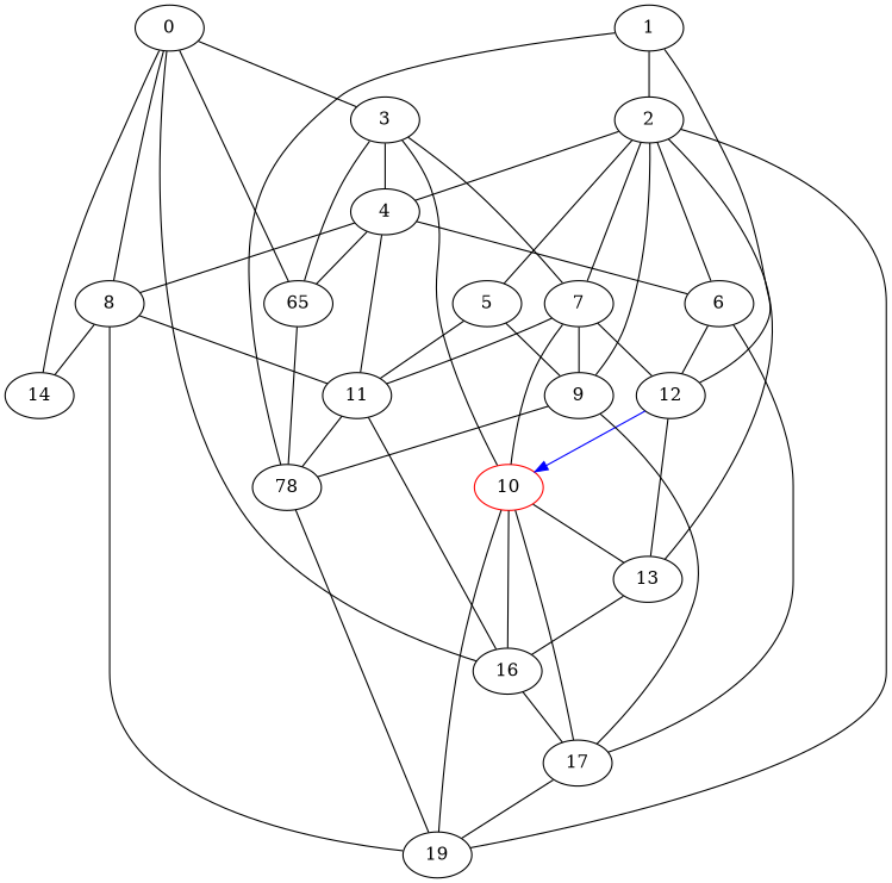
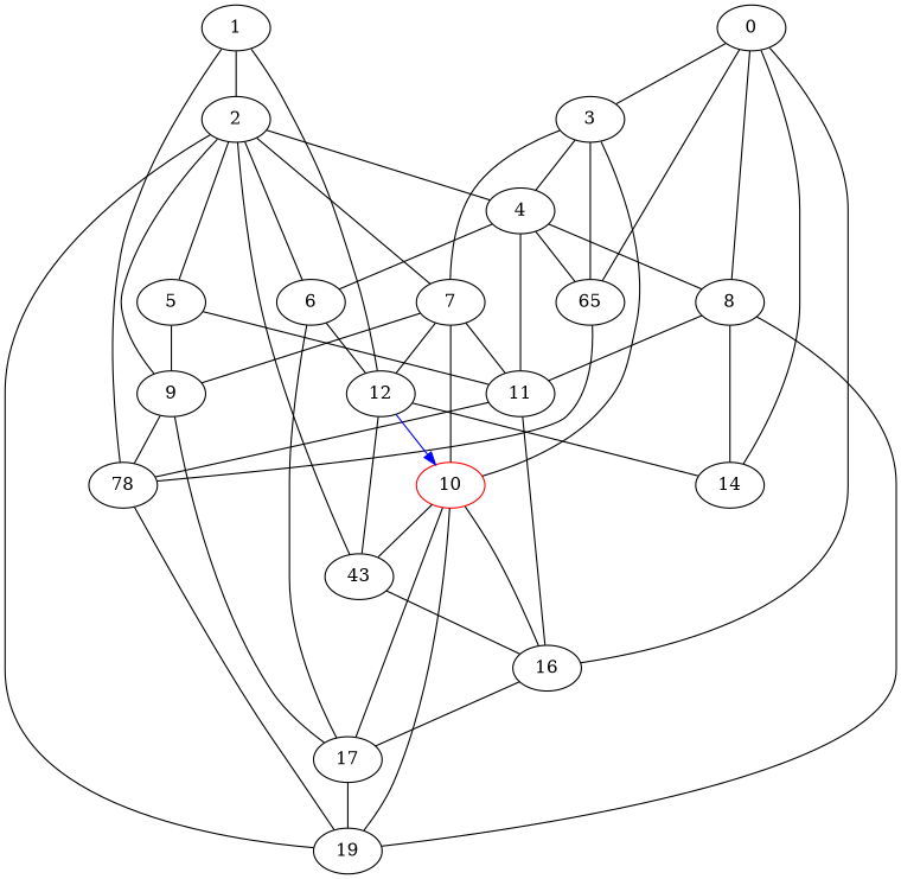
  digraph {
    node [fillcolor=gray style=shaded]
    edge [dir=none]
    0
    3
    8
    14
    n5 [label=65]
    16
    4
    7
    10 [color=red]
    19
    11
    n12 [label=78]
    17
    1
    2
    12
    5
    6
    9
-   13
+   13 [label=43]
    0 -> 3
    0 -> 8
    0 -> 14
    0 -> n5
    0 -> 16
    3 -> n5
    3 -> 4
    3 -> 7
    3 -> 10
    8 -> 14
    8 -> 19
    8 -> 11
    n5 -> n12
    16 -> 17
    4 -> 8
    4 -> n5
    4 -> 11
    4 -> 6
    7 -> 10
    7 -> 11
    7 -> 12
    7 -> 9
    10 -> 16
    10 -> 19
    10 -> 17
    10 -> 13
    11 -> 16
    11 -> n12
    n12 -> 19
    17 -> 19
    1 -> n12
    1 -> 2
    1 -> 12
    2 -> 4
    2 -> 7
    2 -> 19
    2 -> 5
    2 -> 6
    2 -> 9
    2 -> 13
+   12 -> 14
    12 -> 10 [color=blue dir=forward]
    12 -> 13
    5 -> 11
    5 -> 9
    6 -> 17
    6 -> 12
    9 -> n12
    9 -> 17
    13 -> 16
  }
